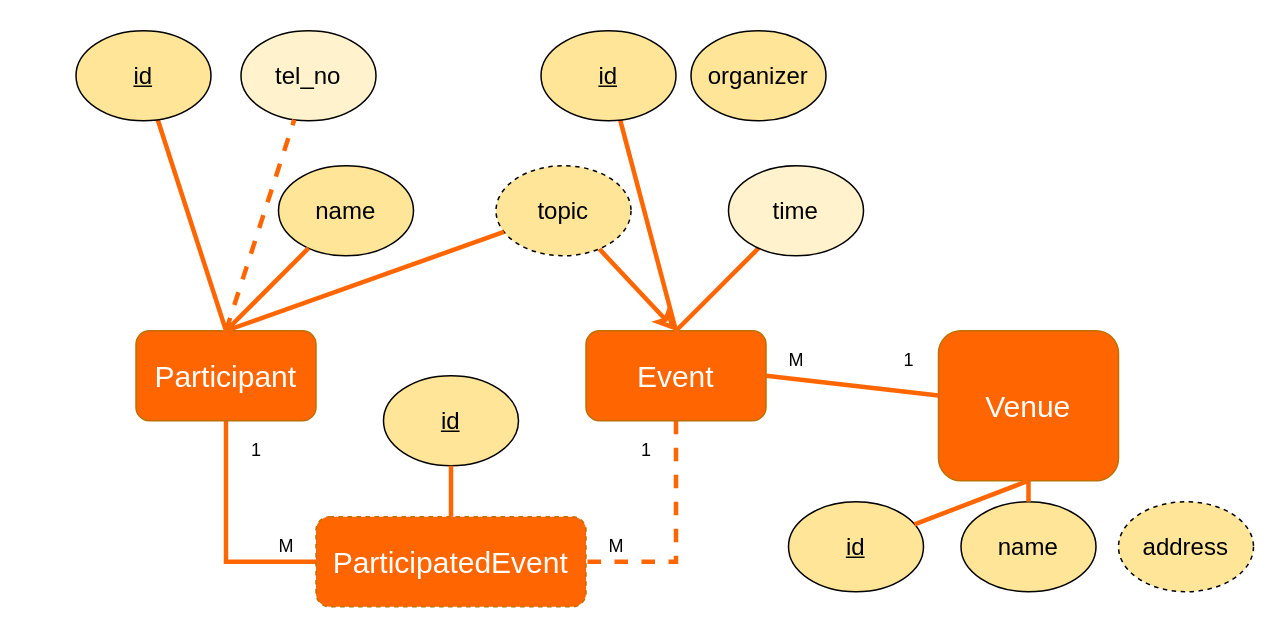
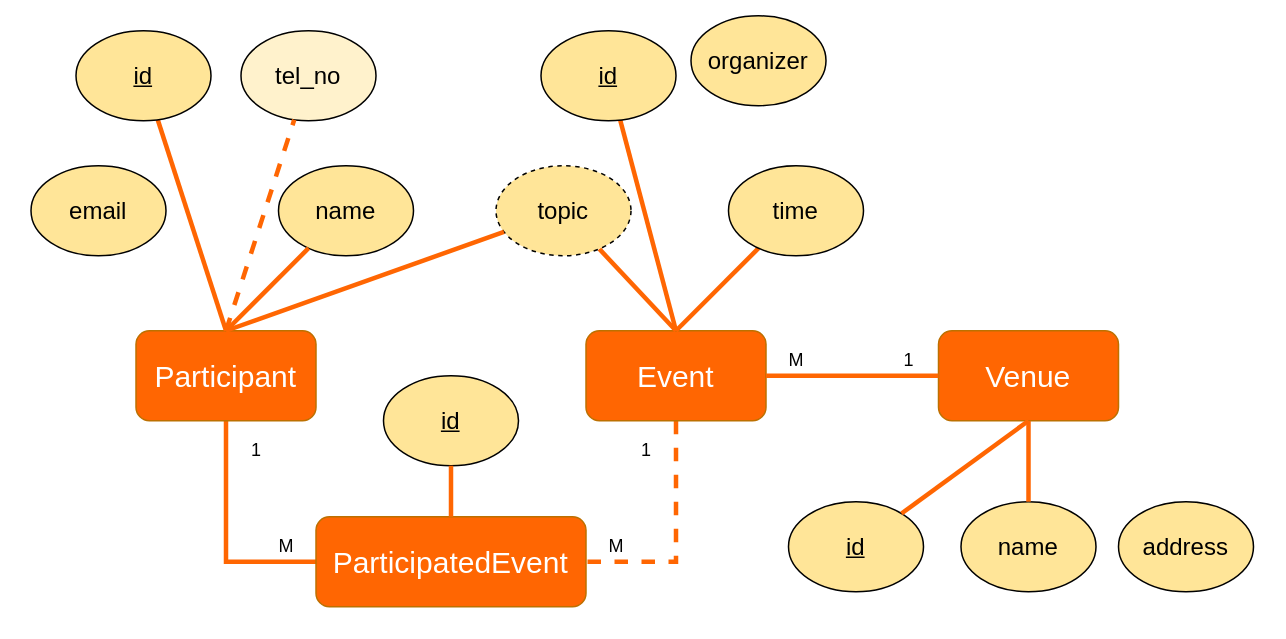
  <mxCell id="0" />
  <mxCell id="1" parent="0" />
  <mxCell id="2" style="edgeStyle=orthogonalEdgeStyle;rounded=0;orthogonalLoop=1;jettySize=auto;html=1;entryX=0;entryY=0.5;entryDx=0;entryDy=0;strokeWidth=3;endArrow=none;endFill=0;strokeColor=#FF6602;" edge="1" parent="1" source="3" target="32"><mxGeometry relative="1" as="geometry" /></mxCell>
  <mxCell id="3" value="Participant" style="rounded=1;whiteSpace=wrap;html=1;fillColor=#FF6602;strokeColor=#BD7000;fontColor=#FFFFFF;fontSize=20;" parent="1" vertex="1"><mxGeometry x="90" y="220" width="120" height="60" as="geometry" /></mxCell>
  <mxCell id="4" value="M" style="text;html=1;align=center;verticalAlign=middle;resizable=0;points=[];autosize=1;strokeColor=none;fillColor=none;" parent="1" vertex="1"><mxGeometry x="180" y="354" width="20" height="20" as="geometry" /></mxCell>
  <mxCell id="5" value="&lt;div&gt;M&lt;/div&gt;" style="text;html=1;align=center;verticalAlign=middle;resizable=0;points=[];autosize=1;strokeColor=none;fillColor=none;" parent="1" vertex="1"><mxGeometry x="400" y="354" width="20" height="20" as="geometry" /></mxCell>
  <mxCell id="6" style="edgeStyle=none;rounded=0;orthogonalLoop=1;jettySize=auto;html=1;fontSize=16;fontColor=#FFFFFF;endArrow=none;endFill=0;strokeColor=#FF6602;strokeWidth=3;" parent="1" source="7" edge="1"><mxGeometry relative="1" as="geometry"><mxPoint x="150" y="220" as="targetPoint" /></mxGeometry></mxCell>
  <mxCell id="7" value="&lt;u&gt;id&lt;/u&gt;" style="ellipse;whiteSpace=wrap;html=1;fillColor=#FFE598;fontSize=16;" parent="1" vertex="1"><mxGeometry x="50" y="20" width="90" height="60" as="geometry" /></mxCell>
  <mxCell id="8" style="edgeStyle=orthogonalEdgeStyle;rounded=0;orthogonalLoop=1;jettySize=auto;html=1;entryX=1;entryY=0.5;entryDx=0;entryDy=0;strokeWidth=3;endArrow=none;endFill=0;strokeColor=#FF6602;dashed=1;" edge="1" parent="1" source="9" target="32"><mxGeometry relative="1" as="geometry" /></mxCell>
  <mxCell id="9" value="Event" style="rounded=1;whiteSpace=wrap;html=1;fillColor=#FF6602;strokeColor=#BD7000;fontColor=#FFFFFF;fontSize=20;" parent="1" vertex="1"><mxGeometry x="390" y="220" width="120" height="60" as="geometry" /></mxCell>
  <mxCell id="10" value="name" style="ellipse;whiteSpace=wrap;html=1;fillColor=#FFE598;fontSize=16;" parent="1" vertex="1"><mxGeometry x="185" y="110" width="90" height="60" as="geometry" /></mxCell>
- <mxCell id="11" style="edgeStyle=none;rounded=0;orthogonalLoop=1;jettySize=auto;html=1;fontSize=16;fontColor=#FFFFFF;endArrow=classic;endFill=0;strokeColor=#FF6602;strokeWidth=3;entryX=0.5;entryY=0;entryDx=0;entryDy=0;" parent="1" source="12" edge="1" target="9"><mxGeometry relative="1" as="geometry"><mxPoint x="456" y="280" as="targetPoint" /></mxGeometry></mxCell>
+ <mxCell id="11" style="edgeStyle=none;rounded=0;orthogonalLoop=1;jettySize=auto;html=1;fontSize=16;fontColor=#FFFFFF;endArrow=none;endFill=0;strokeColor=#FF6602;strokeWidth=3;entryX=0.5;entryY=0;entryDx=0;entryDy=0;" parent="1" source="12" edge="1" target="9"><mxGeometry relative="1" as="geometry"><mxPoint x="456" y="280" as="targetPoint" /></mxGeometry></mxCell>
  <mxCell id="12" value="topic" style="ellipse;whiteSpace=wrap;html=1;fillColor=#FFE598;fontSize=16;fontStyle=0;dashed=1;" parent="1" vertex="1"><mxGeometry x="330" y="110" width="90" height="60" as="geometry" /></mxCell>
- <mxCell id="13" value="organizer" style="ellipse;whiteSpace=wrap;html=1;fillColor=#FFE598;fontSize=16;" parent="1" vertex="1"><mxGeometry x="460" y="20" width="90" height="60" as="geometry" /></mxCell>
+ <mxCell id="13" value="organizer" style="ellipse;whiteSpace=wrap;html=1;fillColor=#FFE598;fontSize=16;" parent="1" vertex="1"><mxGeometry x="460" y="10" width="90" height="60" as="geometry" /></mxCell>
  <mxCell id="14" style="edgeStyle=none;rounded=0;orthogonalLoop=1;jettySize=auto;html=1;fontSize=16;fontColor=#FFFFFF;endArrow=none;endFill=0;strokeColor=#FF6602;strokeWidth=3;" parent="1" source="15" edge="1"><mxGeometry relative="1" as="geometry"><mxPoint x="450" y="220" as="targetPoint" /></mxGeometry></mxCell>
- <mxCell id="15" value="time" style="ellipse;whiteSpace=wrap;html=1;fillColor=#fff2cc;fontSize=16;" parent="1" vertex="1"><mxGeometry x="485" y="110" width="90" height="60" as="geometry" /></mxCell>
+ <mxCell id="15" value="time" style="ellipse;whiteSpace=wrap;html=1;fillColor=#FFE598;fontSize=16;" parent="1" vertex="1"><mxGeometry x="485" y="110" width="90" height="60" as="geometry" /></mxCell>
  <mxCell id="16" style="edgeStyle=none;rounded=0;orthogonalLoop=1;jettySize=auto;html=1;fontSize=16;fontColor=#FFFFFF;endArrow=none;endFill=0;strokeColor=#FF6602;strokeWidth=3;entryX=0.5;entryY=0;entryDx=0;entryDy=0;" parent="1" source="17" target="9" edge="1"><mxGeometry relative="1" as="geometry" /></mxCell>
  <mxCell id="17" value="id" style="ellipse;whiteSpace=wrap;html=1;fillColor=#FFE598;fontSize=16;fontStyle=4" parent="1" vertex="1"><mxGeometry x="360" y="20" width="90" height="60" as="geometry" /></mxCell>
  <mxCell id="18" style="edgeStyle=none;rounded=0;orthogonalLoop=1;jettySize=auto;html=1;fontSize=16;fontColor=#FFFFFF;endArrow=none;endFill=0;strokeColor=#FF6602;strokeWidth=3;entryX=0.5;entryY=0;entryDx=0;entryDy=0;" parent="1" source="10" target="3" edge="1"><mxGeometry relative="1" as="geometry"><mxPoint x="156.412" y="363.283" as="sourcePoint" /><mxPoint x="150" y="420" as="targetPoint" /></mxGeometry></mxCell>
- <mxCell id="19" value="Venue" style="rounded=1;whiteSpace=wrap;html=1;fillColor=#FF6602;strokeColor=#BD7000;fontColor=#FFFFFF;fontSize=20;" vertex="1" parent="1"><mxGeometry x="625" y="220" width="120" height="100" as="geometry" /></mxCell>
+ <mxCell id="19" value="Venue" style="rounded=1;whiteSpace=wrap;html=1;fillColor=#FF6602;strokeColor=#BD7000;fontColor=#FFFFFF;fontSize=20;" vertex="1" parent="1"><mxGeometry x="625" y="220" width="120" height="60" as="geometry" /></mxCell>
  <mxCell id="20" style="edgeStyle=none;rounded=0;orthogonalLoop=1;jettySize=auto;html=1;fontSize=16;fontColor=#FFFFFF;endArrow=none;endFill=0;strokeColor=#FF6602;strokeWidth=3;exitX=1;exitY=0.5;exitDx=0;exitDy=0;" edge="1" parent="1" source="9" target="19"><mxGeometry relative="1" as="geometry"><mxPoint x="530" y="249" as="sourcePoint" /><mxPoint x="670" y="249" as="targetPoint" /></mxGeometry></mxCell>
  <mxCell id="21" value="M" style="text;html=1;align=center;verticalAlign=middle;resizable=0;points=[];autosize=1;strokeColor=none;fillColor=none;" vertex="1" parent="1"><mxGeometry x="520" y="230" width="20" height="20" as="geometry" /></mxCell>
  <mxCell id="22" value="1" style="text;html=1;align=center;verticalAlign=middle;resizable=0;points=[];autosize=1;strokeColor=none;fillColor=none;" vertex="1" parent="1"><mxGeometry x="595" y="230" width="20" height="20" as="geometry" /></mxCell>
  <mxCell id="23" value="tel_no" style="ellipse;whiteSpace=wrap;html=1;fillColor=#fff2cc;fontSize=16;" vertex="1" parent="1"><mxGeometry x="160" y="20" width="90" height="60" as="geometry" /></mxCell>
+ <mxCell id="24" value="&lt;span style=&quot;white-space: pre&quot;&gt;email&lt;br&gt;&lt;/span&gt;" style="ellipse;whiteSpace=wrap;html=1;fillColor=#FFE598;fontSize=16;" vertex="1" parent="1"><mxGeometry x="20" y="110" width="90" height="60" as="geometry" /></mxCell>
  <mxCell id="25" style="edgeStyle=none;rounded=0;orthogonalLoop=1;jettySize=auto;html=1;fontSize=16;fontColor=#FFFFFF;endArrow=none;endFill=0;strokeColor=#FF6602;strokeWidth=3;exitX=0.5;exitY=0;exitDx=0;exitDy=0;" edge="1" parent="1" source="3" target="12"><mxGeometry relative="1" as="geometry"><mxPoint x="20.005" y="250.003" as="sourcePoint" /><mxPoint x="74.88" y="323.17" as="targetPoint" /></mxGeometry></mxCell>
  <mxCell id="26" style="edgeStyle=none;rounded=0;orthogonalLoop=1;jettySize=auto;html=1;fontSize=16;fontColor=#FFFFFF;endArrow=none;endFill=0;strokeColor=#FF6602;strokeWidth=3;exitX=0.5;exitY=0;exitDx=0;exitDy=0;dashed=1;" edge="1" parent="1" source="3" target="23"><mxGeometry relative="1" as="geometry"><mxPoint x="160" y="290" as="sourcePoint" /><mxPoint x="107.041" y="352.845" as="targetPoint" /></mxGeometry></mxCell>
  <mxCell id="27" value="id" style="ellipse;whiteSpace=wrap;html=1;fillColor=#FFE598;fontSize=16;fontStyle=4" vertex="1" parent="1"><mxGeometry x="525" y="334" width="90" height="60" as="geometry" /></mxCell>
  <mxCell id="28" style="edgeStyle=none;rounded=0;orthogonalLoop=1;jettySize=auto;html=1;fontSize=16;fontColor=#FFFFFF;endArrow=none;endFill=0;strokeColor=#FF6602;strokeWidth=3;entryX=0.5;entryY=1;entryDx=0;entryDy=0;" edge="1" parent="1" source="27" target="19"><mxGeometry relative="1" as="geometry"><mxPoint x="400.9" y="159.994" as="sourcePoint" /><mxPoint x="403.846" y="230" as="targetPoint" /></mxGeometry></mxCell>
  <mxCell id="29" value="name" style="ellipse;whiteSpace=wrap;html=1;fillColor=#FFE598;fontSize=16;" vertex="1" parent="1"><mxGeometry x="640" y="334" width="90" height="60" as="geometry" /></mxCell>
- <mxCell id="30" value="address" style="ellipse;whiteSpace=wrap;html=1;fillColor=#FFE598;fontSize=16;dashed=1;" vertex="1" parent="1"><mxGeometry x="745" y="334" width="90" height="60" as="geometry" /></mxCell>
+ <mxCell id="30" value="address" style="ellipse;whiteSpace=wrap;html=1;fillColor=#FFE598;fontSize=16;" vertex="1" parent="1"><mxGeometry x="745" y="334" width="90" height="60" as="geometry" /></mxCell>
  <mxCell id="31" style="edgeStyle=none;rounded=0;orthogonalLoop=1;jettySize=auto;html=1;fontSize=16;fontColor=#FFFFFF;endArrow=none;endFill=0;strokeColor=#FF6602;strokeWidth=3;" edge="1" parent="1" source="29" target="19"><mxGeometry relative="1" as="geometry"><mxPoint x="677.398" y="159.592" as="sourcePoint" /><mxPoint x="695" y="230" as="targetPoint" /></mxGeometry></mxCell>
- <mxCell id="32" value="ParticipatedEvent" style="rounded=1;whiteSpace=wrap;html=1;fillColor=#FF6602;strokeColor=#BD7000;fontColor=#FFFFFF;fontSize=20;dashed=1;" vertex="1" parent="1"><mxGeometry x="210" y="344" width="180" height="60" as="geometry" /></mxCell>
+ <mxCell id="32" value="ParticipatedEvent" style="rounded=1;whiteSpace=wrap;html=1;fillColor=#FF6602;strokeColor=#BD7000;fontColor=#FFFFFF;fontSize=20;" vertex="1" parent="1"><mxGeometry x="210" y="344" width="180" height="60" as="geometry" /></mxCell>
  <mxCell id="33" value="1" style="text;html=1;align=center;verticalAlign=middle;resizable=0;points=[];autosize=1;strokeColor=none;fillColor=none;" vertex="1" parent="1"><mxGeometry x="160" y="290" width="20" height="20" as="geometry" /></mxCell>
  <mxCell id="34" value="1" style="text;html=1;align=center;verticalAlign=middle;resizable=0;points=[];autosize=1;strokeColor=none;fillColor=none;" vertex="1" parent="1"><mxGeometry x="420" y="290" width="20" height="20" as="geometry" /></mxCell>
  <mxCell id="35" value="id" style="ellipse;whiteSpace=wrap;html=1;fillColor=#FFE598;fontSize=16;fontStyle=4" vertex="1" parent="1"><mxGeometry x="255" y="250" width="90" height="60" as="geometry" /></mxCell>
  <mxCell id="36" style="edgeStyle=none;rounded=0;orthogonalLoop=1;jettySize=auto;html=1;fontSize=16;fontColor=#FFFFFF;endArrow=none;endFill=0;strokeColor=#FF6602;strokeWidth=3;entryX=0.5;entryY=0;entryDx=0;entryDy=0;" edge="1" parent="1" source="35" target="32"><mxGeometry relative="1" as="geometry"><mxPoint x="360" y="267.28" as="targetPoint" /><mxPoint x="308.85" y="212.72" as="sourcePoint" /></mxGeometry></mxCell>
